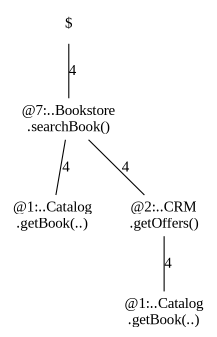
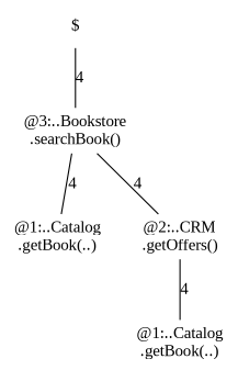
  digraph {
    fontname="Liberation Serif"
    node [shape=none fontname="Liberation Serif"]
    edge [arrowhead=none style=solid fontname="Liberation Serif"]
    n1 [label="$"]
-   n2 [label="@7:..Bookstore\n.searchBook()"]
+   n2 [label="@3:..Bookstore\n.searchBook()"]
    n3 [label="@1:..Catalog\n.getBook(..)"]
    n4 [label="@2:..CRM\n.getOffers()"]
    n5 [label="@1:..Catalog\n.getBook(..)"]
    n1 -> n2 [label=4]
    n2 -> n3 [label=4]
    n2 -> n4 [label=4]
    n4 -> n5 [label=4]
  }
